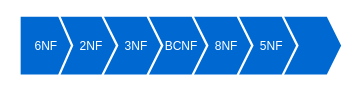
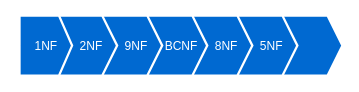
  <mxCell id="0" />
  <mxCell id="1" parent="0" />
  <mxCell id="2" value="" style="group" vertex="1" connectable="0" parent="1"><mxGeometry x="25.5" y="20" width="430" height="80" as="geometry" /></mxCell>
  <mxCell id="3" value="" style="group" vertex="1" connectable="0" parent="2"><mxGeometry x="350" width="80" height="80" as="geometry" /></mxCell>
  <mxCell id="4" value="" style="shape=offPageConnector;whiteSpace=wrap;html=1;fillColor=#0069d1;strokeColor=#FFFFFF;rotation=-90;size=0.25;strokeWidth=3;" vertex="1" parent="3"><mxGeometry width="80" height="80" as="geometry" /></mxCell>
  <mxCell id="5" value="" style="group" vertex="1" connectable="0" parent="2"><mxGeometry x="290" width="80" height="80" as="geometry" /></mxCell>
  <mxCell id="6" value="" style="shape=offPageConnector;whiteSpace=wrap;html=1;fillColor=#0069d1;strokeColor=#FFFFFF;rotation=-90;size=0.25;strokeWidth=3;" vertex="1" parent="5"><mxGeometry width="80" height="80" as="geometry" /></mxCell>
  <mxCell id="7" value="5NF" style="text;html=1;strokeColor=none;fillColor=none;align=center;verticalAlign=middle;whiteSpace=wrap;rounded=0;fontSize=16;fontStyle=0;fontColor=#FFFFFF;" vertex="1" parent="5"><mxGeometry x="20" y="25" width="49.5" height="30" as="geometry" /></mxCell>
  <mxCell id="8" value="" style="group" vertex="1" connectable="0" parent="2"><mxGeometry x="230" width="80" height="80" as="geometry" /></mxCell>
  <mxCell id="9" value="" style="shape=offPageConnector;whiteSpace=wrap;html=1;fillColor=#0069d1;strokeColor=#FFFFFF;rotation=-90;size=0.25;strokeWidth=3;" vertex="1" parent="8"><mxGeometry width="80" height="80" as="geometry" /></mxCell>
  <mxCell id="10" value="8NF" style="text;html=1;strokeColor=none;fillColor=none;align=center;verticalAlign=middle;whiteSpace=wrap;rounded=0;fontSize=16;fontStyle=0;fontColor=#FFFFFF;" vertex="1" parent="8"><mxGeometry x="20" y="25" width="49.5" height="30" as="geometry" /></mxCell>
  <mxCell id="11" value="" style="group" vertex="1" connectable="0" parent="2"><mxGeometry x="170" width="80" height="80" as="geometry" /></mxCell>
  <mxCell id="12" value="" style="shape=offPageConnector;whiteSpace=wrap;html=1;fillColor=#0069d1;strokeColor=#FFFFFF;rotation=-90;size=0.25;strokeWidth=3;" vertex="1" parent="11"><mxGeometry width="80" height="80" as="geometry" /></mxCell>
  <mxCell id="13" value="BCNF" style="text;html=1;strokeColor=none;fillColor=none;align=center;verticalAlign=middle;whiteSpace=wrap;rounded=0;fontSize=16;fontStyle=0;fontColor=#FFFFFF;" vertex="1" parent="11"><mxGeometry x="20" y="25" width="49.5" height="30" as="geometry" /></mxCell>
  <mxCell id="14" value="" style="group" vertex="1" connectable="0" parent="2"><mxGeometry x="110" width="80" height="80" as="geometry" /></mxCell>
  <mxCell id="15" value="" style="shape=offPageConnector;whiteSpace=wrap;html=1;fillColor=#0069d1;strokeColor=#FFFFFF;rotation=-90;size=0.25;strokeWidth=3;" vertex="1" parent="14"><mxGeometry width="80" height="80" as="geometry" /></mxCell>
- <mxCell id="16" value="3NF" style="text;html=1;strokeColor=none;fillColor=none;align=center;verticalAlign=middle;whiteSpace=wrap;rounded=0;fontSize=16;fontStyle=0;fontColor=#FFFFFF;" vertex="1" parent="14"><mxGeometry x="20" y="25" width="49.5" height="30" as="geometry" /></mxCell>
+ <mxCell id="16" value="9NF" style="text;html=1;strokeColor=none;fillColor=none;align=center;verticalAlign=middle;whiteSpace=wrap;rounded=0;fontSize=16;fontStyle=0;fontColor=#FFFFFF;" vertex="1" parent="14"><mxGeometry x="20" y="25" width="49.5" height="30" as="geometry" /></mxCell>
  <mxCell id="17" value="" style="group" vertex="1" connectable="0" parent="2"><mxGeometry x="50" width="80" height="80" as="geometry" /></mxCell>
  <mxCell id="18" value="" style="shape=offPageConnector;whiteSpace=wrap;html=1;fillColor=#0069d1;strokeColor=#FFFFFF;rotation=-90;size=0.25;strokeWidth=3;" vertex="1" parent="17"><mxGeometry width="80" height="80" as="geometry" /></mxCell>
  <mxCell id="19" value="2NF" style="text;html=1;strokeColor=none;fillColor=none;align=center;verticalAlign=middle;whiteSpace=wrap;rounded=0;fontSize=16;fontStyle=0;fontColor=#FFFFFF;" vertex="1" parent="17"><mxGeometry x="20" y="25" width="49.5" height="30" as="geometry" /></mxCell>
  <mxCell id="20" value="" style="group" vertex="1" connectable="0" parent="2"><mxGeometry width="70" height="80" as="geometry" /></mxCell>
  <mxCell id="21" value="" style="shape=offPageConnector;whiteSpace=wrap;html=1;fillColor=#0069d1;strokeColor=#FFFFFF;rotation=-90;size=0.25;strokeWidth=3;" vertex="1" parent="20"><mxGeometry x="-5" y="5" width="80" height="70" as="geometry" /></mxCell>
- <mxCell id="22" value="6NF" style="text;html=1;strokeColor=none;fillColor=none;align=center;verticalAlign=middle;whiteSpace=wrap;rounded=0;fontSize=16;fontStyle=0;fontColor=#FFFFFF;" vertex="1" parent="20"><mxGeometry x="10" y="25" width="49.5" height="30" as="geometry" /></mxCell>
+ <mxCell id="22" value="1NF" style="text;html=1;strokeColor=none;fillColor=none;align=center;verticalAlign=middle;whiteSpace=wrap;rounded=0;fontSize=16;fontStyle=0;fontColor=#FFFFFF;" vertex="1" parent="20"><mxGeometry x="10" y="25" width="49.5" height="30" as="geometry" /></mxCell>
